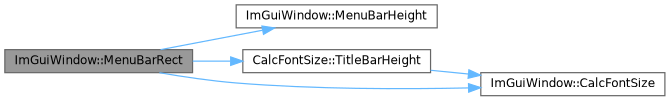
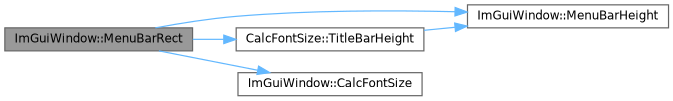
  digraph {
    rankdir=LR
    node [color=grey40 fillcolor=white fontname=Helvetica fontsize=10 shape=box style=filled]
    edge [color=steelblue1 fontname=Helvetica fontsize=10 labelfontname=Helvetica labelfontsize=10 style=solid]
    n1 [color=gray40 fillcolor=grey60 fontcolor=black height=0.2 label="ImGuiWindow::MenuBarRect" width=0.4]
    n2 [height=0.2 label="ImGuiWindow::MenuBarHeight" width=0.4]
    n3 [height=0.2 label="CalcFontSize::TitleBarHeight" width=0.4]
    n4 [height=0.2 label="ImGuiWindow::CalcFontSize" width=0.4]
    n1 -> n2
    n1 -> n3
    n1 -> n4
-   n3 -> n4
+   n3 -> n2
  }
